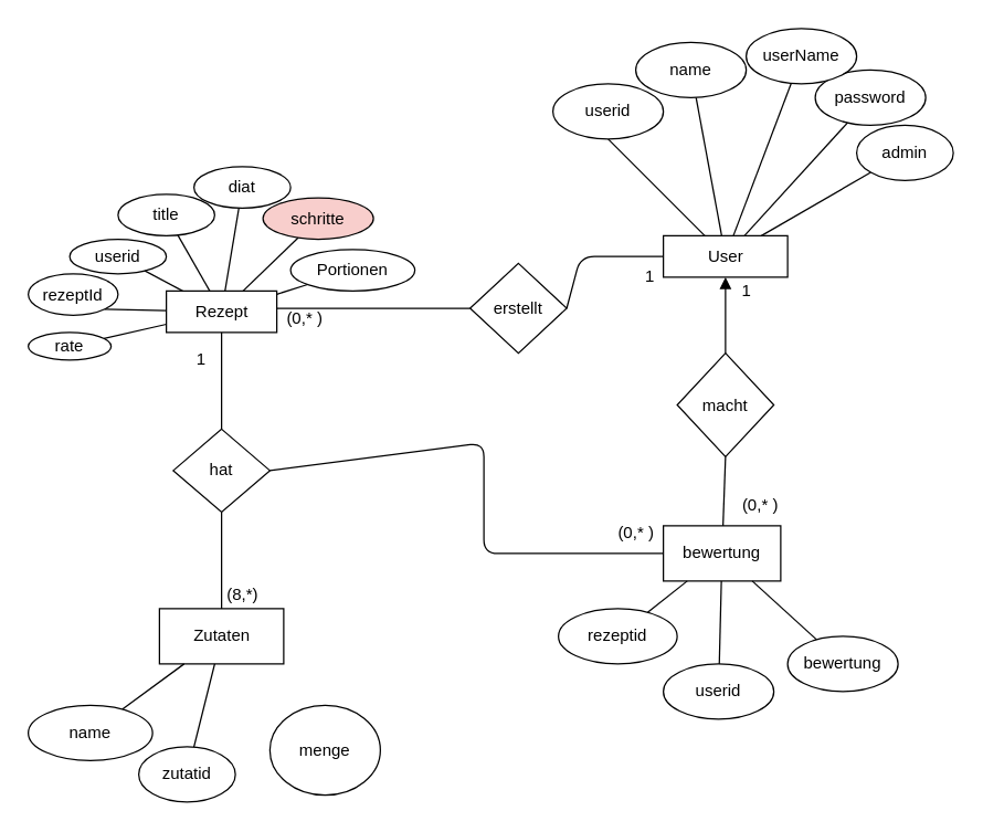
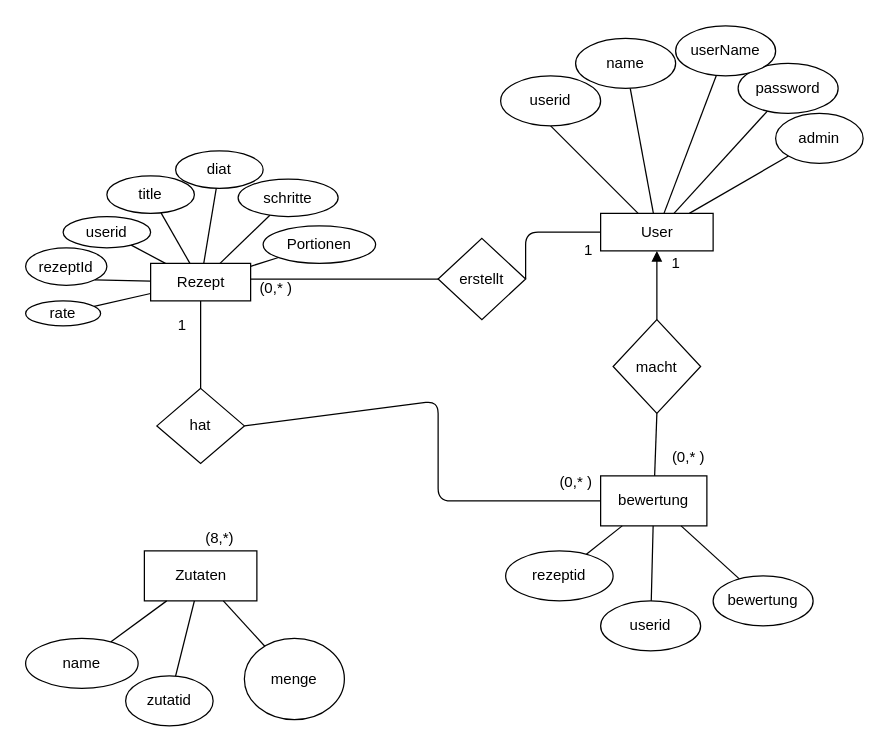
  <mxCell id="0" />
  <mxCell id="1" parent="0" />
  <mxCell id="2" value="User" style="html=1;" vertex="1" parent="1"><mxGeometry x="480" y="170" width="90" height="30" as="geometry" /></mxCell>
  <mxCell id="3" value="Zutaten" style="html=1;" vertex="1" parent="1"><mxGeometry x="115" y="440" width="90" height="40" as="geometry" /></mxCell>
  <mxCell id="4" value="Rezept" style="html=1;" vertex="1" parent="1"><mxGeometry x="120" y="210" width="80" height="30" as="geometry" /></mxCell>
  <mxCell id="5" value="userid" style="ellipse;whiteSpace=wrap;html=1;" vertex="1" parent="1"><mxGeometry x="50" y="172.5" width="70" height="25" as="geometry" /></mxCell>
  <mxCell id="6" value="&lt;div&gt;rezeptId&lt;/div&gt;" style="ellipse;whiteSpace=wrap;html=1;" vertex="1" parent="1"><mxGeometry x="20" y="197.5" width="65" height="30" as="geometry" /></mxCell>
  <mxCell id="7" value="title" style="ellipse;whiteSpace=wrap;html=1;" vertex="1" parent="1"><mxGeometry x="85" y="140" width="70" height="30" as="geometry" /></mxCell>
  <mxCell id="8" value="diat" style="ellipse;whiteSpace=wrap;html=1;" vertex="1" parent="1"><mxGeometry x="140" y="120" width="70" height="30" as="geometry" /></mxCell>
- <mxCell id="9" value="schritte" style="ellipse;whiteSpace=wrap;html=1;fillColor=#f8cecc;" vertex="1" parent="1"><mxGeometry x="190" y="142.5" width="80" height="30" as="geometry" /></mxCell>
+ <mxCell id="9" value="schritte" style="ellipse;whiteSpace=wrap;html=1;" vertex="1" parent="1"><mxGeometry x="190" y="142.5" width="80" height="30" as="geometry" /></mxCell>
  <mxCell id="10" value="Portionen" style="ellipse;whiteSpace=wrap;html=1;" vertex="1" parent="1"><mxGeometry x="210" y="180" width="90" height="30" as="geometry" /></mxCell>
  <mxCell id="11" value="rate" style="ellipse;whiteSpace=wrap;html=1;" vertex="1" parent="1"><mxGeometry x="20" y="240" width="60" height="20" as="geometry" /></mxCell>
  <mxCell id="12" value="" style="endArrow=none;html=1;" edge="1" parent="1" source="4" target="8"><mxGeometry width="50" height="50" relative="1" as="geometry"><mxPoint x="360" y="220" as="sourcePoint" /><mxPoint x="410" y="170" as="targetPoint" /></mxGeometry></mxCell>
  <mxCell id="13" value="" style="endArrow=none;html=1;" edge="1" parent="1" source="4" target="7"><mxGeometry width="50" height="50" relative="1" as="geometry"><mxPoint x="310" y="222.5" as="sourcePoint" /><mxPoint x="360" y="172.5" as="targetPoint" /></mxGeometry></mxCell>
  <mxCell id="14" value="" style="endArrow=none;html=1;" edge="1" parent="1" source="4" target="5"><mxGeometry width="50" height="50" relative="1" as="geometry"><mxPoint x="360" y="220" as="sourcePoint" /><mxPoint x="410" y="170" as="targetPoint" /></mxGeometry></mxCell>
  <mxCell id="15" value="" style="endArrow=none;html=1;entryX=1;entryY=1;entryDx=0;entryDy=0;" edge="1" parent="1" source="4" target="6"><mxGeometry width="50" height="50" relative="1" as="geometry"><mxPoint x="330" y="240" as="sourcePoint" /><mxPoint x="380" y="190" as="targetPoint" /></mxGeometry></mxCell>
  <mxCell id="16" value="" style="endArrow=none;html=1;" edge="1" parent="1" source="4" target="11"><mxGeometry width="50" height="50" relative="1" as="geometry"><mxPoint x="360" y="220" as="sourcePoint" /><mxPoint x="410" y="170" as="targetPoint" /></mxGeometry></mxCell>
  <mxCell id="17" value="" style="endArrow=none;html=1;" edge="1" parent="1" source="4" target="10"><mxGeometry width="50" height="50" relative="1" as="geometry"><mxPoint x="360" y="220" as="sourcePoint" /><mxPoint x="410" y="170" as="targetPoint" /></mxGeometry></mxCell>
  <mxCell id="18" value="" style="endArrow=none;html=1;" edge="1" parent="1" source="4" target="9"><mxGeometry width="50" height="50" relative="1" as="geometry"><mxPoint x="360" y="220" as="sourcePoint" /><mxPoint x="220" y="158" as="targetPoint" /></mxGeometry></mxCell>
  <mxCell id="19" value="hat" style="rhombus;whiteSpace=wrap;html=1;" vertex="1" parent="1"><mxGeometry x="125" y="310" width="70" height="60" as="geometry" /></mxCell>
  <mxCell id="20" value="" style="endArrow=none;html=1;exitX=1;exitY=0.5;exitDx=0;exitDy=0;" edge="1" parent="1" source="24" target="2"><mxGeometry width="50" height="50" relative="1" as="geometry"><mxPoint x="410" y="430" as="sourcePoint" /><mxPoint x="460" y="380" as="targetPoint" /><Array as="points"><mxPoint x="420" y="185" /></Array></mxGeometry></mxCell>
  <mxCell id="21" value="" style="endArrow=none;html=1;entryX=0;entryY=0.5;entryDx=0;entryDy=0;" edge="1" parent="1" target="24"><mxGeometry width="50" height="50" relative="1" as="geometry"><mxPoint x="200" y="222.5" as="sourcePoint" /><mxPoint x="360" y="220" as="targetPoint" /></mxGeometry></mxCell>
- <mxCell id="22" value="" style="endArrow=none;html=1;exitX=0.5;exitY=1;exitDx=0;exitDy=0;" edge="1" parent="1" source="19" target="3"><mxGeometry width="50" height="50" relative="1" as="geometry"><mxPoint x="360" y="220" as="sourcePoint" /><mxPoint x="410" y="170" as="targetPoint" /></mxGeometry></mxCell>
  <mxCell id="23" value="" style="endArrow=none;html=1;" edge="1" parent="1" source="4" target="19"><mxGeometry width="50" height="50" relative="1" as="geometry"><mxPoint x="360" y="220" as="sourcePoint" /><mxPoint x="410" y="170" as="targetPoint" /></mxGeometry></mxCell>
- <mxCell id="24" value="erstellt" style="rhombus;whiteSpace=wrap;html=1;" vertex="1" parent="1"><mxGeometry x="340" y="190" width="70" height="65" as="geometry" /></mxCell>
+ <mxCell id="24" value="erstellt" style="rhombus;whiteSpace=wrap;html=1;" vertex="1" parent="1"><mxGeometry x="350" y="190" width="70" height="65" as="geometry" /></mxCell>
  <mxCell id="25" value="macht" style="rhombus;whiteSpace=wrap;html=1;" vertex="1" parent="1"><mxGeometry x="490" y="255" width="70" height="75" as="geometry" /></mxCell>
  <mxCell id="26" value="" style="endArrow=none;html=1;entryX=0.5;entryY=1;entryDx=0;entryDy=0;" edge="1" parent="1" source="2" target="37"><mxGeometry width="50" height="50" relative="1" as="geometry"><mxPoint x="360" y="220" as="sourcePoint" /><mxPoint x="410" y="170" as="targetPoint" /></mxGeometry></mxCell>
+ <mxCell id="27" value="" style="endArrow=none;html=1;" edge="1" parent="1" source="33" target="3"><mxGeometry width="50" height="50" relative="1" as="geometry"><mxPoint x="240" y="480" as="sourcePoint" /><mxPoint x="290" y="430" as="targetPoint" /></mxGeometry></mxCell>
  <mxCell id="28" value="" style="endArrow=none;html=1;" edge="1" parent="1" source="31" target="3"><mxGeometry width="50" height="50" relative="1" as="geometry"><mxPoint x="225" y="470" as="sourcePoint" /><mxPoint x="275" y="420" as="targetPoint" /></mxGeometry></mxCell>
  <mxCell id="29" value="" style="endArrow=none;html=1;" edge="1" parent="1" source="32" target="3"><mxGeometry width="50" height="50" relative="1" as="geometry"><mxPoint x="115" y="540" as="sourcePoint" /><mxPoint x="165" y="490" as="targetPoint" /></mxGeometry></mxCell>
  <mxCell id="30" value="" style="endArrow=block;html=1;exitX=0.5;exitY=0;exitDx=0;exitDy=0;" edge="1" parent="1" source="25" target="2"><mxGeometry width="50" height="50" relative="1" as="geometry"><mxPoint x="515" y="332" as="sourcePoint" /><mxPoint x="460" y="260" as="targetPoint" /><Array as="points" /></mxGeometry></mxCell>
  <mxCell id="31" value="zutatid" style="ellipse;whiteSpace=wrap;html=1;" vertex="1" parent="1"><mxGeometry x="100" y="540" width="70" height="40" as="geometry" /></mxCell>
  <mxCell id="32" value="name" style="ellipse;whiteSpace=wrap;html=1;" vertex="1" parent="1"><mxGeometry x="20" y="510" width="90" height="40" as="geometry" /></mxCell>
  <mxCell id="33" value="menge" style="ellipse;whiteSpace=wrap;html=1;" vertex="1" parent="1"><mxGeometry x="195" y="510" width="80" height="65" as="geometry" /></mxCell>
  <mxCell id="34" value="password" style="ellipse;whiteSpace=wrap;html=1;" vertex="1" parent="1"><mxGeometry x="590" y="50" width="80" height="40" as="geometry" /></mxCell>
  <mxCell id="35" value="userName" style="ellipse;whiteSpace=wrap;html=1;" vertex="1" parent="1"><mxGeometry x="540" y="20" width="80" height="40" as="geometry" /></mxCell>
  <mxCell id="36" value="name" style="ellipse;whiteSpace=wrap;html=1;" vertex="1" parent="1"><mxGeometry x="460" y="30" width="80" height="40" as="geometry" /></mxCell>
  <mxCell id="37" value="userid" style="ellipse;whiteSpace=wrap;html=1;" vertex="1" parent="1"><mxGeometry x="400" y="60" width="80" height="40" as="geometry" /></mxCell>
  <mxCell id="38" value="admin" style="ellipse;whiteSpace=wrap;html=1;" vertex="1" parent="1"><mxGeometry x="620" y="90" width="70" height="40" as="geometry" /></mxCell>
  <mxCell id="39" value="" style="endArrow=none;html=1;entryX=0;entryY=1;entryDx=0;entryDy=0;" edge="1" parent="1" source="2" target="38"><mxGeometry width="50" height="50" relative="1" as="geometry"><mxPoint x="340" y="270" as="sourcePoint" /><mxPoint x="390" y="220" as="targetPoint" /></mxGeometry></mxCell>
  <mxCell id="40" value="" style="endArrow=none;html=1;" edge="1" parent="1" source="2" target="34"><mxGeometry width="50" height="50" relative="1" as="geometry"><mxPoint x="340" y="270" as="sourcePoint" /><mxPoint x="390" y="220" as="targetPoint" /></mxGeometry></mxCell>
  <mxCell id="41" value="" style="endArrow=none;html=1;" edge="1" parent="1" source="2" target="35"><mxGeometry width="50" height="50" relative="1" as="geometry"><mxPoint x="340" y="270" as="sourcePoint" /><mxPoint x="390" y="220" as="targetPoint" /></mxGeometry></mxCell>
  <mxCell id="42" value="" style="endArrow=none;html=1;" edge="1" parent="1" source="2" target="36"><mxGeometry width="50" height="50" relative="1" as="geometry"><mxPoint x="340" y="270" as="sourcePoint" /><mxPoint x="390" y="220" as="targetPoint" /></mxGeometry></mxCell>
  <mxCell id="43" value="bewertung" style="rounded=0;whiteSpace=wrap;html=1;" vertex="1" parent="1"><mxGeometry x="480" y="380" width="85" height="40" as="geometry" /></mxCell>
  <mxCell id="44" value="" style="endArrow=none;html=1;entryX=0.5;entryY=1;entryDx=0;entryDy=0;" edge="1" parent="1" source="43" target="25"><mxGeometry width="50" height="50" relative="1" as="geometry"><mxPoint x="340" y="270" as="sourcePoint" /><mxPoint x="390" y="220" as="targetPoint" /></mxGeometry></mxCell>
  <mxCell id="45" value="" style="endArrow=none;html=1;exitX=1;exitY=0.5;exitDx=0;exitDy=0;entryX=0;entryY=0.5;entryDx=0;entryDy=0;" edge="1" parent="1" source="19" target="43"><mxGeometry width="50" height="50" relative="1" as="geometry"><mxPoint x="340" y="270" as="sourcePoint" /><mxPoint x="390" y="220" as="targetPoint" /><Array as="points"><mxPoint x="350" y="320" /><mxPoint x="350" y="400" /></Array></mxGeometry></mxCell>
  <mxCell id="46" value="rezeptid" style="ellipse;whiteSpace=wrap;html=1;" vertex="1" parent="1"><mxGeometry x="404" y="440" width="86" height="40" as="geometry" /></mxCell>
  <mxCell id="47" value="userid" style="ellipse;whiteSpace=wrap;html=1;" vertex="1" parent="1"><mxGeometry x="480" y="480" width="80" height="40" as="geometry" /></mxCell>
  <mxCell id="48" value="bewertung" style="ellipse;whiteSpace=wrap;html=1;" vertex="1" parent="1"><mxGeometry x="570" y="460" width="80" height="40" as="geometry" /></mxCell>
  <mxCell id="49" value="" style="endArrow=none;html=1;" edge="1" parent="1" source="48" target="43"><mxGeometry width="50" height="50" relative="1" as="geometry"><mxPoint x="340" y="270" as="sourcePoint" /><mxPoint x="390" y="220" as="targetPoint" /></mxGeometry></mxCell>
  <mxCell id="50" value="" style="endArrow=none;html=1;" edge="1" parent="1" source="47" target="43"><mxGeometry width="50" height="50" relative="1" as="geometry"><mxPoint x="340" y="270" as="sourcePoint" /><mxPoint x="390" y="220" as="targetPoint" /></mxGeometry></mxCell>
  <mxCell id="51" value="" style="endArrow=none;html=1;" edge="1" parent="1" source="43" target="46"><mxGeometry width="50" height="50" relative="1" as="geometry"><mxPoint x="340" y="270" as="sourcePoint" /><mxPoint x="390" y="220" as="targetPoint" /></mxGeometry></mxCell>
  <mxCell id="52" value="1" style="text;html=1;align=center;verticalAlign=middle;resizable=0;points=[];autosize=1;" vertex="1" parent="1"><mxGeometry x="530" y="200" width="20" height="20" as="geometry" /></mxCell>
  <mxCell id="53" value="1" style="text;html=1;align=center;verticalAlign=middle;resizable=0;points=[];autosize=1;" vertex="1" parent="1"><mxGeometry x="135" y="250" width="20" height="20" as="geometry" /></mxCell>
  <mxCell id="54" value="1" style="text;html=1;align=center;verticalAlign=middle;resizable=0;points=[];autosize=1;" vertex="1" parent="1"><mxGeometry x="460" y="190" width="20" height="20" as="geometry" /></mxCell>
  <mxCell id="55" value="(0,* )" style="text;html=1;align=center;verticalAlign=middle;resizable=0;points=[];autosize=1;" vertex="1" parent="1"><mxGeometry x="200" y="220" width="40" height="20" as="geometry" /></mxCell>
  <mxCell id="56" value="(0,* )" style="text;html=1;align=center;verticalAlign=middle;resizable=0;points=[];autosize=1;" vertex="1" parent="1"><mxGeometry x="440" y="375" width="40" height="20" as="geometry" /></mxCell>
  <mxCell id="57" value="(8,*)" style="text;html=1;align=center;verticalAlign=middle;resizable=0;points=[];autosize=1;" vertex="1" parent="1"><mxGeometry x="155" y="420" width="40" height="20" as="geometry" /></mxCell>
  <mxCell id="58" value="(0,* )" style="text;html=1;align=center;verticalAlign=middle;resizable=0;points=[];autosize=1;" vertex="1" parent="1"><mxGeometry x="530" y="355" width="40" height="20" as="geometry" /></mxCell>
